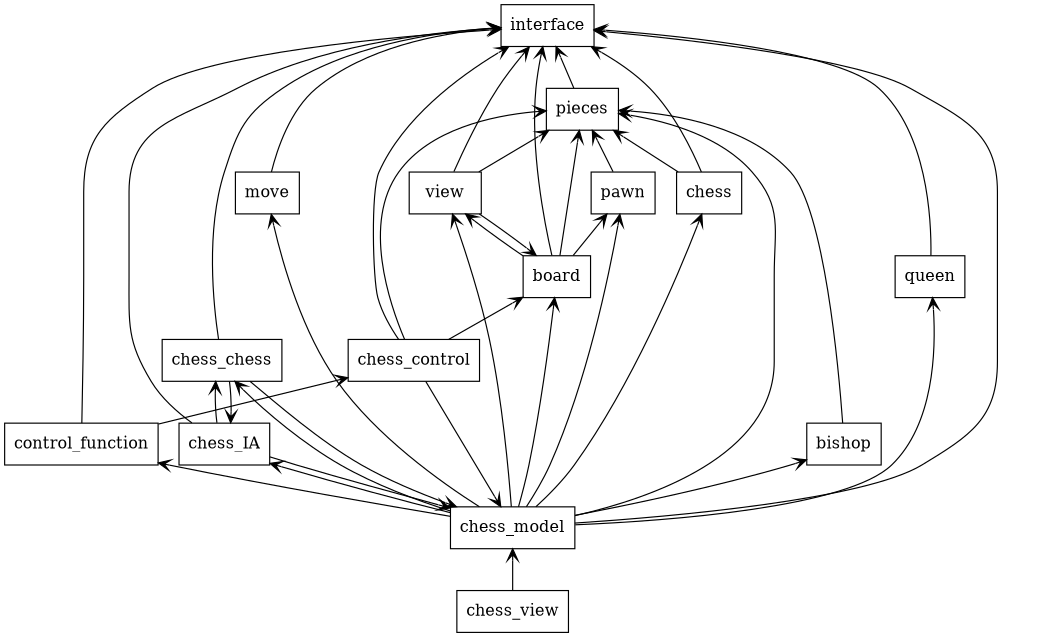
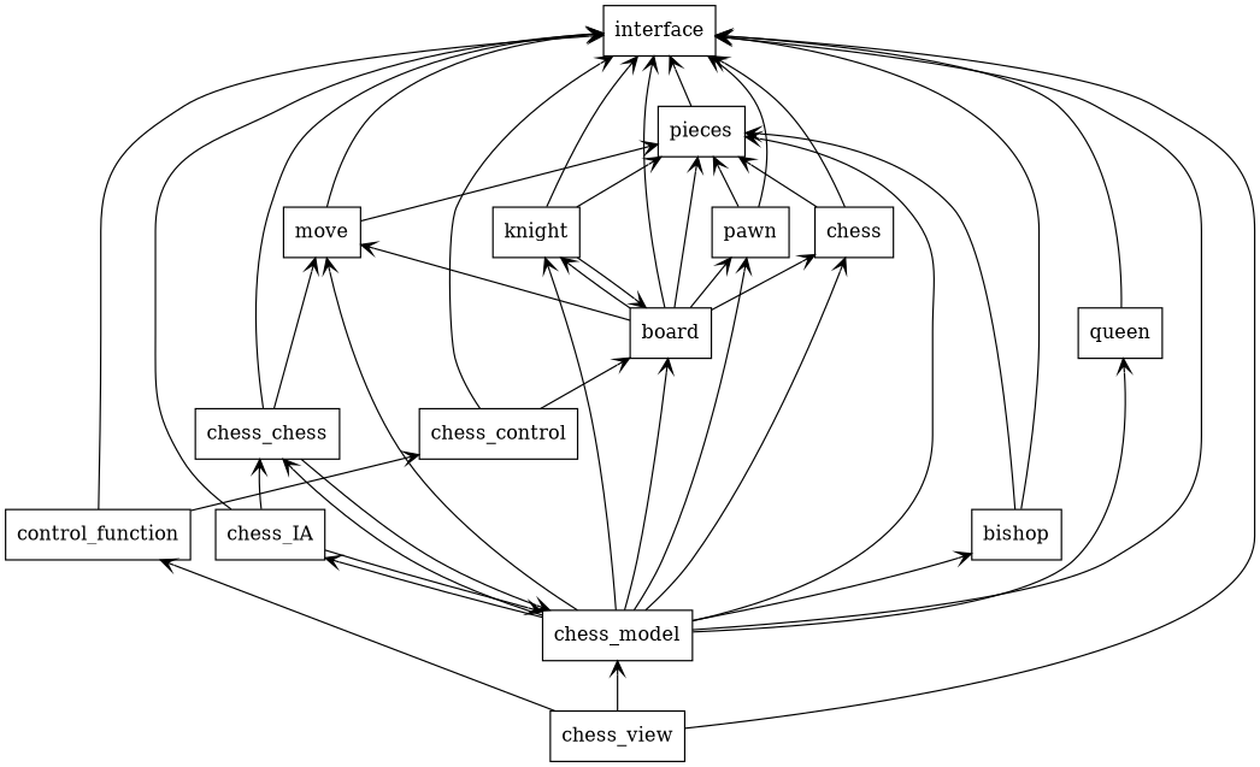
  digraph {
    rankdir=BT
    node [shape=box]
    edge [arrowhead=open arrowtail=none]
    n1 [label=bishop]
    n2 [label=interface]
    n3 [label=pieces]
    n4 [label=board]
    n5 [label=move]
-   n6 [label=view]
+   n6 [label=knight]
    n7 [label=pawn]
    n8 [label=chess]
    n9 [label=queen]
    n10 [label=chess_IA]
    n11 [label=chess_model]
    n12 [label=chess_chess]
    n13 [label=chess_control]
    n14 [label=chess_view]
    n15 [label=control_function]
+   n1 -> n2
    n1 -> n3
    n3 -> n2
    n4 -> n2
    n4 -> n3
+   n4 -> n5
    n4 -> n6
    n4 -> n7
+   n4 -> n8
    n5 -> n2
-   n13 -> n3
+   n5 -> n3
    n6 -> n2
    n6 -> n3
    n6 -> n4
+   n7 -> n2
    n7 -> n3
    n8 -> n2
    n8 -> n3
    n9 -> n2
    n10 -> n2
    n10 -> n11
    n10 -> n12
    n11 -> n1
    n11 -> n2
    n11 -> n3
    n11 -> n4
    n11 -> n5
    n11 -> n6
    n11 -> n7
    n11 -> n8
    n11 -> n9
    n11 -> n10
    n11 -> n12
    n12 -> n2
-   n12 -> n10
+   n12 -> n5
    n12 -> n11
    n13 -> n2
    n13 -> n4
-   n13 -> n11
+   n14 -> n2
    n14 -> n11
-   n11 -> n15
+   n14 -> n15
    n15 -> n2
    n15 -> n13
  }
